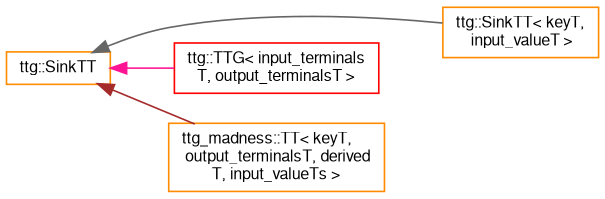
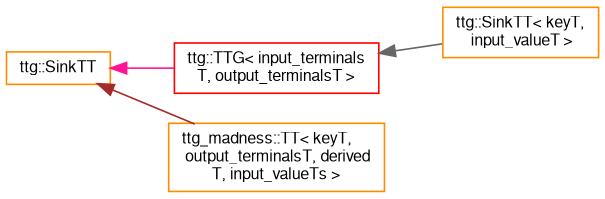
  digraph {
    rankdir=LR
    node [color=darkorange fillcolor=white fontname=FreeSans fontsize=10 shape=record style=filled]
    edge [dir=back fontname=FreeSans fontsize=10 labelfontname=FreeSans labelfontsize=10 style=solid]
    n1 [height=0.2 label="ttg::SinkTT" width=0.4]
    n2 [height=0.2 label="ttg::SinkTT\< keyT,\l input_valueT \>" width=0.4]
    n3 [color=red height=0.2 label="ttg::TTG\< input_terminals\lT, output_terminalsT \>" width=0.4]
    n4 [height=0.2 label="ttg_madness::TT\< keyT,\l output_terminalsT, derived\lT, input_valueTs \>" width=0.4]
-   n1 -> n2 [color=gray40]
+   n3 -> n2 [color=gray40]
    n1 -> n3 [color=deeppink]
    n1 -> n4 [color=brown]
  }
